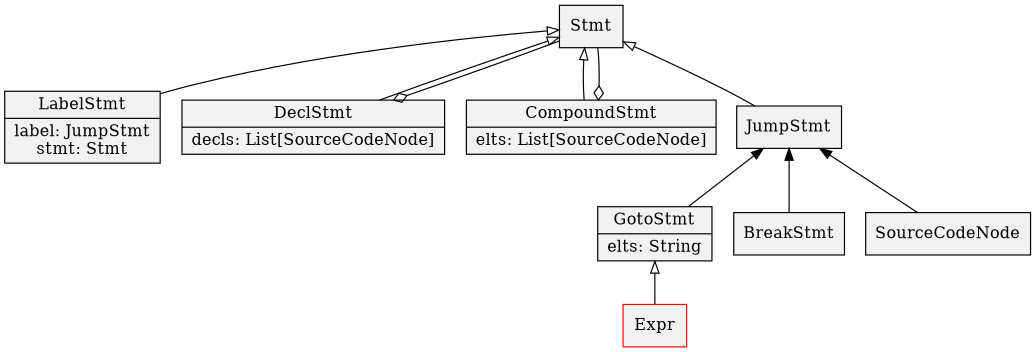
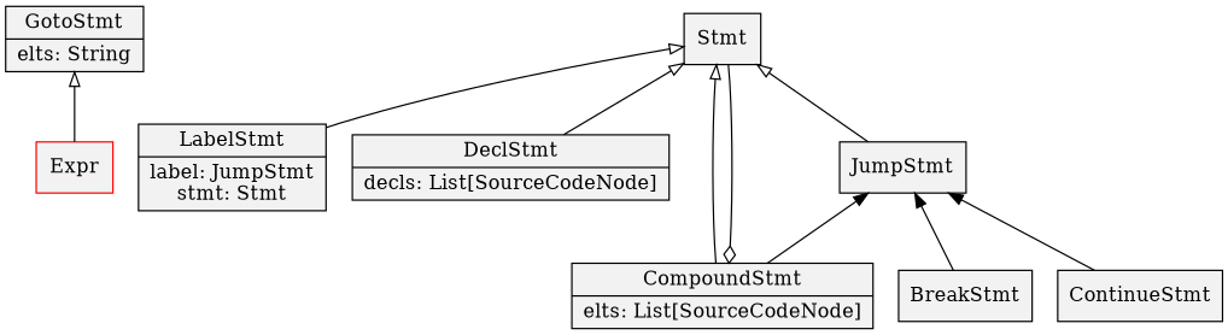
  digraph {
    node [fillcolor=gray95 shape=record style=filled]
    edge [arrowtail=empty dir=back]
    Expr [color=red]
    n2 [label="{GotoStmt|elts: String}"]
    n3 [label="{LabelStmt|label: JumpStmt\nstmt: Stmt}"]
    Stmt
    n5 [label="{DeclStmt|decls: List[SourceCodeNode]}"]
    n6 [label="{CompoundStmt|elts: List[SourceCodeNode]}"]
    JumpStmt
    BreakStmt
-   ContinueStmt [label=SourceCodeNode]
+   ContinueStmt
    n2 -> Expr
    Stmt -> n3
    Stmt -> n5
    Stmt -> n6
    Stmt -> JumpStmt
-   n5 -> Stmt [arrowtail=odiamond constraint=false]
    n6 -> Stmt [arrowtail=odiamond]
-   JumpStmt -> n2 [arrowtail=normal]
+   JumpStmt -> n6 [arrowtail=normal]
    JumpStmt -> BreakStmt [arrowtail=normal]
    JumpStmt -> ContinueStmt [arrowtail=normal]
  }
